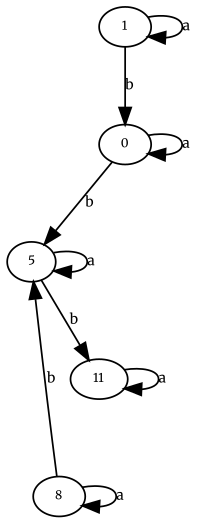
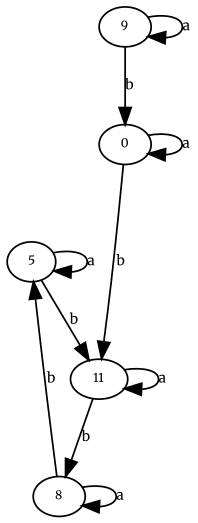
  digraph {
    fontname=Merriweather
    node [fontname=Merriweather fontsize=7]
    edge [fontname=Merriweather fontsize=8]
-   n1 [height=.01 label=1 width=.01]
+   n1 [height=.01 label=9 width=.01]
    n2 [height=.01 label=0 width=.01]
    n3 [height=.01 label=5 width=.01]
    n4 [height=.01 label=11 width=.01]
    n5 [height=.01 label=8 width=.01]
    n1 -> n1 [label=a]
    n1 -> n2 [label=b]
    n2 -> n2 [label=a]
-   n2 -> n3 [label=b]
+   n2 -> n4 [label=b]
    n3 -> n3 [label=a]
    n3 -> n4 [label=b]
    n4 -> n4 [label=a]
+   n4 -> n5 [label=b]
    n5 -> n3 [label=b]
    n5 -> n5 [label=a]
  }
